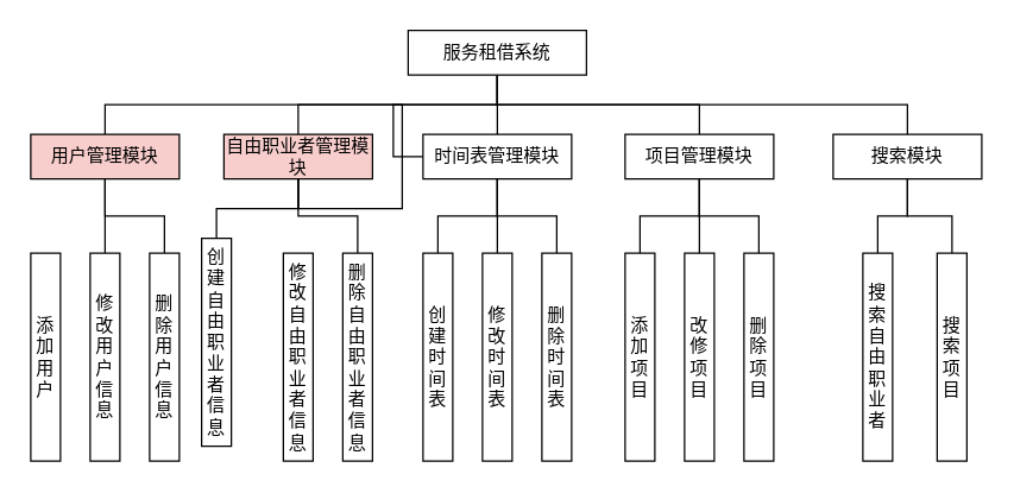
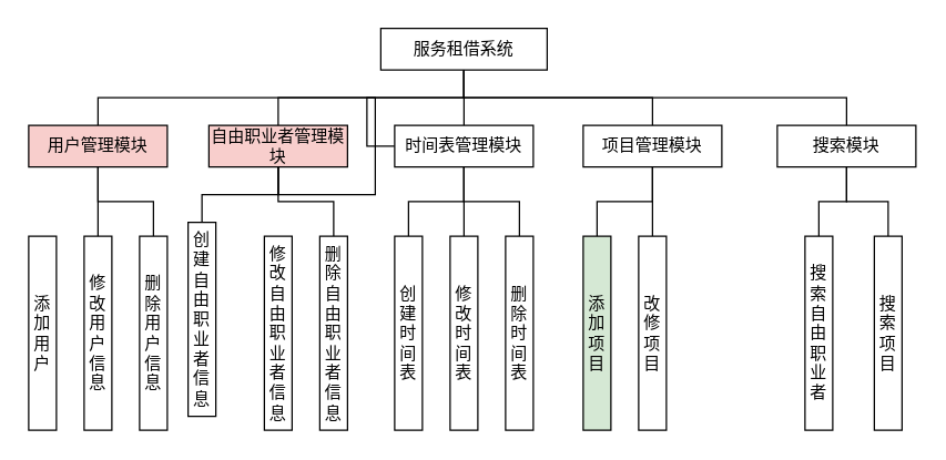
  <mxCell id="0" />
  <mxCell id="1" parent="0" />
  <mxCell id="2" style="edgeStyle=orthogonalEdgeStyle;rounded=0;orthogonalLoop=1;jettySize=auto;html=1;exitX=0.5;exitY=1;exitDx=0;exitDy=0;endArrow=none;endFill=0;" edge="1" parent="1" source="7" target="10"><mxGeometry relative="1" as="geometry" /></mxCell>
  <mxCell id="3" style="edgeStyle=orthogonalEdgeStyle;rounded=0;orthogonalLoop=1;jettySize=auto;html=1;exitX=0.5;exitY=1;exitDx=0;exitDy=0;entryX=0.5;entryY=0;entryDx=0;entryDy=0;endArrow=none;endFill=0;" edge="1" parent="1" source="7" target="14"><mxGeometry relative="1" as="geometry" /></mxCell>
  <mxCell id="4" style="edgeStyle=orthogonalEdgeStyle;rounded=0;orthogonalLoop=1;jettySize=auto;html=1;exitX=0.5;exitY=1;exitDx=0;exitDy=0;entryX=0.5;entryY=0;entryDx=0;entryDy=0;endArrow=none;endFill=0;" edge="1" parent="1" source="7" target="18"><mxGeometry relative="1" as="geometry" /></mxCell>
  <mxCell id="5" style="edgeStyle=orthogonalEdgeStyle;rounded=0;orthogonalLoop=1;jettySize=auto;html=1;exitX=0.5;exitY=1;exitDx=0;exitDy=0;endArrow=none;endFill=0;" edge="1" parent="1" source="7" target="22"><mxGeometry relative="1" as="geometry" /></mxCell>
  <mxCell id="6" style="edgeStyle=orthogonalEdgeStyle;rounded=0;orthogonalLoop=1;jettySize=auto;html=1;exitX=0.5;exitY=1;exitDx=0;exitDy=0;endArrow=none;endFill=0;" edge="1" parent="1" source="7" target="25"><mxGeometry relative="1" as="geometry" /></mxCell>
  <mxCell id="7" value="服务租借系统" style="rounded=0;whiteSpace=wrap;html=1;" vertex="1" parent="1"><mxGeometry x="274" y="20" width="120" height="30" as="geometry" /></mxCell>
  <mxCell id="8" style="edgeStyle=orthogonalEdgeStyle;rounded=0;orthogonalLoop=1;jettySize=auto;html=1;exitX=0.5;exitY=1;exitDx=0;exitDy=0;endArrow=none;endFill=0;" edge="1" parent="1" source="10" target="27"><mxGeometry relative="1" as="geometry" /></mxCell>
  <mxCell id="9" style="edgeStyle=orthogonalEdgeStyle;rounded=0;orthogonalLoop=1;jettySize=auto;html=1;exitX=0.5;exitY=1;exitDx=0;exitDy=0;entryX=0.5;entryY=0;entryDx=0;entryDy=0;endArrow=none;endFill=0;" edge="1" parent="1" source="10" target="28"><mxGeometry relative="1" as="geometry" /></mxCell>
  <mxCell id="10" value="用户管理模块" style="rounded=0;whiteSpace=wrap;html=1;fillColor=#f8cecc;" vertex="1" parent="1"><mxGeometry x="20" y="90" width="100" height="30" as="geometry" /></mxCell>
  <mxCell id="11" style="edgeStyle=orthogonalEdgeStyle;rounded=0;orthogonalLoop=1;jettySize=auto;html=1;exitX=0.5;exitY=1;exitDx=0;exitDy=0;endArrow=none;endFill=0;" edge="1" parent="1" source="14" target="18"><mxGeometry relative="1" as="geometry" /></mxCell>
  <mxCell id="12" style="edgeStyle=orthogonalEdgeStyle;rounded=0;orthogonalLoop=1;jettySize=auto;html=1;exitX=0.5;exitY=1;exitDx=0;exitDy=0;entryX=0.5;entryY=0;entryDx=0;entryDy=0;endArrow=none;endFill=0;" edge="1" parent="1" source="14" target="29"><mxGeometry relative="1" as="geometry" /></mxCell>
  <mxCell id="13" style="edgeStyle=orthogonalEdgeStyle;rounded=0;orthogonalLoop=1;jettySize=auto;html=1;exitX=0.5;exitY=1;exitDx=0;exitDy=0;entryX=0.5;entryY=0;entryDx=0;entryDy=0;endArrow=none;endFill=0;" edge="1" parent="1" source="14" target="31"><mxGeometry relative="1" as="geometry" /></mxCell>
  <mxCell id="14" value="自由职业者管理模块" style="rounded=0;whiteSpace=wrap;html=1;fillColor=#f8cecc;" vertex="1" parent="1"><mxGeometry x="150" y="90" width="100" height="30" as="geometry" /></mxCell>
  <mxCell id="15" style="edgeStyle=orthogonalEdgeStyle;rounded=0;orthogonalLoop=1;jettySize=auto;html=1;exitX=0.5;exitY=1;exitDx=0;exitDy=0;endArrow=none;endFill=0;" edge="1" parent="1" source="18" target="32"><mxGeometry relative="1" as="geometry" /></mxCell>
  <mxCell id="16" style="edgeStyle=orthogonalEdgeStyle;rounded=0;orthogonalLoop=1;jettySize=auto;html=1;exitX=0.5;exitY=1;exitDx=0;exitDy=0;endArrow=none;endFill=0;" edge="1" parent="1" source="18" target="33"><mxGeometry relative="1" as="geometry" /></mxCell>
  <mxCell id="17" style="edgeStyle=orthogonalEdgeStyle;rounded=0;orthogonalLoop=1;jettySize=auto;html=1;exitX=0.5;exitY=1;exitDx=0;exitDy=0;endArrow=none;endFill=0;" edge="1" parent="1" source="18" target="34"><mxGeometry relative="1" as="geometry" /></mxCell>
  <mxCell id="18" value="时间表管理模块" style="rounded=0;whiteSpace=wrap;html=1;" vertex="1" parent="1"><mxGeometry x="284" y="90" width="100" height="30" as="geometry" /></mxCell>
  <mxCell id="19" style="edgeStyle=orthogonalEdgeStyle;rounded=0;orthogonalLoop=1;jettySize=auto;html=1;exitX=0.5;exitY=1;exitDx=0;exitDy=0;entryX=0.5;entryY=0;entryDx=0;entryDy=0;endArrow=none;endFill=0;" edge="1" parent="1" source="22" target="35"><mxGeometry relative="1" as="geometry" /></mxCell>
  <mxCell id="20" style="edgeStyle=orthogonalEdgeStyle;rounded=0;orthogonalLoop=1;jettySize=auto;html=1;exitX=0.5;exitY=1;exitDx=0;exitDy=0;endArrow=none;endFill=0;" edge="1" parent="1" source="22" target="36"><mxGeometry relative="1" as="geometry" /></mxCell>
- <mxCell id="21" style="edgeStyle=orthogonalEdgeStyle;rounded=0;orthogonalLoop=1;jettySize=auto;html=1;exitX=0.5;exitY=1;exitDx=0;exitDy=0;entryX=0.5;entryY=0;entryDx=0;entryDy=0;endArrow=none;endFill=0;" edge="1" parent="1" source="22" target="37"><mxGeometry relative="1" as="geometry" /></mxCell>
  <mxCell id="22" value="项目管理模块" style="rounded=0;whiteSpace=wrap;html=1;" vertex="1" parent="1"><mxGeometry x="420" y="90" width="100" height="30" as="geometry" /></mxCell>
  <mxCell id="23" style="edgeStyle=orthogonalEdgeStyle;rounded=0;orthogonalLoop=1;jettySize=auto;html=1;exitX=0.5;exitY=1;exitDx=0;exitDy=0;endArrow=none;endFill=0;" edge="1" parent="1" source="25" target="38"><mxGeometry relative="1" as="geometry" /></mxCell>
  <mxCell id="24" style="edgeStyle=orthogonalEdgeStyle;rounded=0;orthogonalLoop=1;jettySize=auto;html=1;exitX=0.5;exitY=1;exitDx=0;exitDy=0;endArrow=none;endFill=0;" edge="1" parent="1" source="25" target="39"><mxGeometry relative="1" as="geometry" /></mxCell>
  <mxCell id="25" value="搜索模块" style="rounded=0;whiteSpace=wrap;html=1;" vertex="1" parent="1"><mxGeometry x="560" y="90" width="100" height="30" as="geometry" /></mxCell>
  <mxCell id="26" value="添加用户" style="rounded=0;whiteSpace=wrap;html=1;align=center;" vertex="1" parent="1"><mxGeometry x="20" y="170" width="20" height="140" as="geometry" /></mxCell>
  <mxCell id="27" value="修改用户信息" style="rounded=0;whiteSpace=wrap;html=1;align=center;" vertex="1" parent="1"><mxGeometry x="60" y="170" width="20" height="140" as="geometry" /></mxCell>
  <mxCell id="28" value="删除用户信息" style="rounded=0;whiteSpace=wrap;html=1;align=center;" vertex="1" parent="1"><mxGeometry x="100" y="170" width="20" height="140" as="geometry" /></mxCell>
  <mxCell id="29" value="创建自由职业者信息" style="rounded=0;whiteSpace=wrap;html=1;align=center;" vertex="1" parent="1"><mxGeometry x="135" y="160" width="20" height="140" as="geometry" /></mxCell>
  <mxCell id="30" value="修改自由职业者信息" style="rounded=0;whiteSpace=wrap;html=1;align=center;" vertex="1" parent="1"><mxGeometry x="190" y="170" width="20" height="140" as="geometry" /></mxCell>
  <mxCell id="31" value="删除自由职业者信息" style="rounded=0;whiteSpace=wrap;html=1;align=center;" vertex="1" parent="1"><mxGeometry x="230" y="170" width="20" height="140" as="geometry" /></mxCell>
  <mxCell id="32" value="修改时间表" style="rounded=0;whiteSpace=wrap;html=1;align=center;" vertex="1" parent="1"><mxGeometry x="324" y="170" width="20" height="140" as="geometry" /></mxCell>
  <mxCell id="33" value="创建时间表" style="rounded=0;whiteSpace=wrap;html=1;align=center;" vertex="1" parent="1"><mxGeometry x="284" y="170" width="20" height="140" as="geometry" /></mxCell>
  <mxCell id="34" value="删除时间表" style="rounded=0;whiteSpace=wrap;html=1;align=center;" vertex="1" parent="1"><mxGeometry x="364" y="170" width="20" height="140" as="geometry" /></mxCell>
  <mxCell id="35" value="改修项目" style="rounded=0;whiteSpace=wrap;html=1;align=center;" vertex="1" parent="1"><mxGeometry x="460" y="170" width="20" height="140" as="geometry" /></mxCell>
- <mxCell id="36" value="添加项目" style="rounded=0;whiteSpace=wrap;html=1;align=center;" vertex="1" parent="1"><mxGeometry x="420" y="170" width="20" height="140" as="geometry" /></mxCell>
- <mxCell id="37" value="删除项目" style="rounded=0;whiteSpace=wrap;html=1;align=center;" vertex="1" parent="1"><mxGeometry x="500" y="170" width="20" height="140" as="geometry" /></mxCell>
+ <mxCell id="36" value="添加项目" style="rounded=0;whiteSpace=wrap;html=1;align=center;fillColor=#d5e8d4;" vertex="1" parent="1"><mxGeometry x="420" y="170" width="20" height="140" as="geometry" /></mxCell>
  <mxCell id="38" value="搜索自由职业者" style="rounded=0;whiteSpace=wrap;html=1;align=center;" vertex="1" parent="1"><mxGeometry x="580" y="170" width="20" height="140" as="geometry" /></mxCell>
  <mxCell id="39" value="搜索项目" style="rounded=0;whiteSpace=wrap;html=1;align=center;" vertex="1" parent="1"><mxGeometry x="630" y="170" width="20" height="140" as="geometry" /></mxCell>
